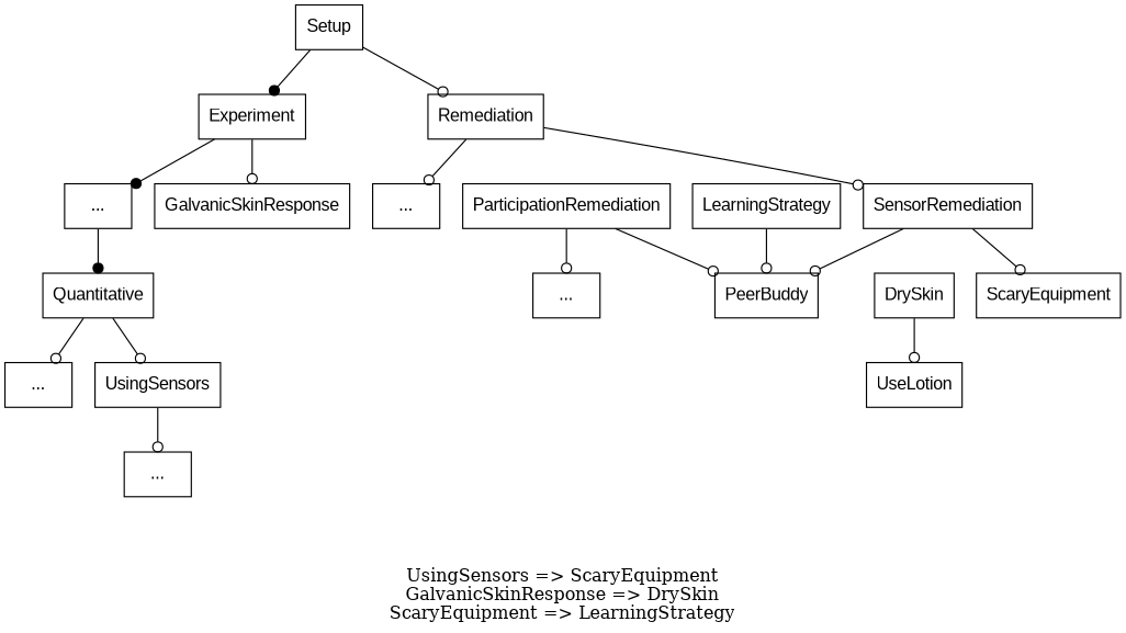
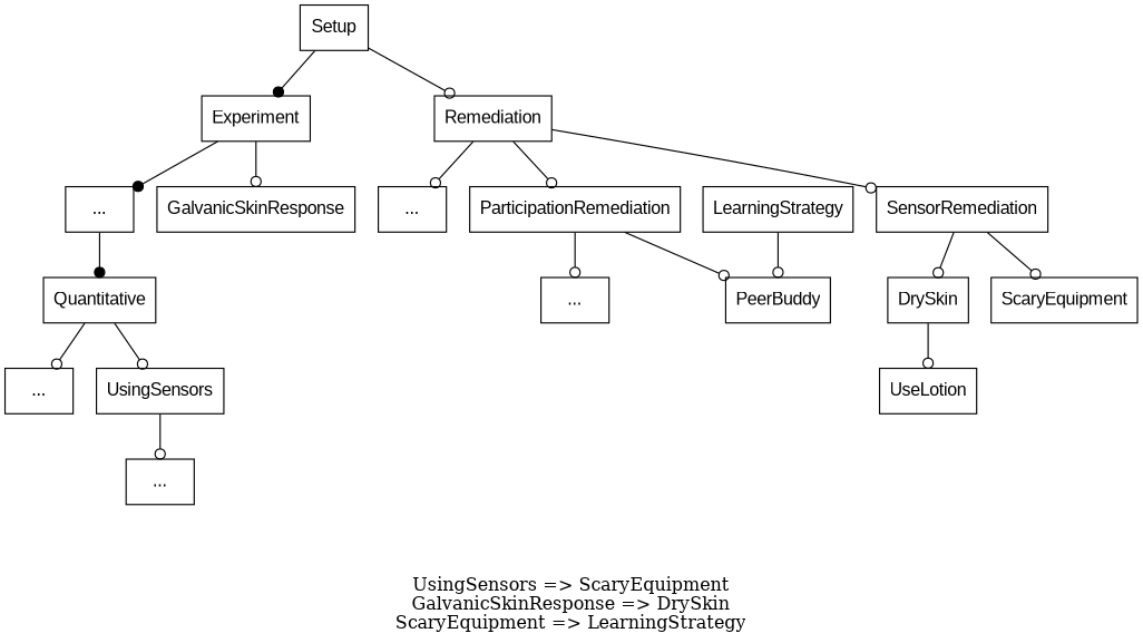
  digraph {
    bgcolor=white
    label="UsingSensors => ScaryEquipment\nGalvanicSkinResponse => DrySkin\nScaryEquipment => LearningStrategy"
    newrank=true
    rankdir=TB
    node [fillcolor=white fontcolor=black fontname="Arial Unicode MS, Arial" shape=box style=filled]
    edge [arrowhead=odot arrowtail=none color=black dir=both]
    n1 [label="..."]
    Quantitative
    UsingSensors
    n4 [label="..."]
    n5 [label="..."]
    Experiment
    GalvanicSkinResponse
    Setup
    Remediation
    n10 [label="..."]
    ParticipationRemediation
    SensorRemediation
    n13 [label="..."]
    PeerBuddy
    DrySkin
    ScaryEquipment
    n17 [label=LearningStrategy]
    UseLotion
    Quantitative -> n1
    Quantitative -> UsingSensors
    UsingSensors -> n4
    n5 -> Quantitative [arrowhead=dot]
    Experiment -> n5 [arrowhead=dot]
    Experiment -> GalvanicSkinResponse
    Setup -> Experiment [arrowhead=dot]
    Setup -> Remediation
    Remediation -> n10
+   Remediation -> ParticipationRemediation
    Remediation -> SensorRemediation
    ParticipationRemediation -> n13
    ParticipationRemediation -> PeerBuddy
-   SensorRemediation -> PeerBuddy
+   SensorRemediation -> DrySkin
    SensorRemediation -> ScaryEquipment
    DrySkin -> UseLotion
    n17 -> PeerBuddy
  }
